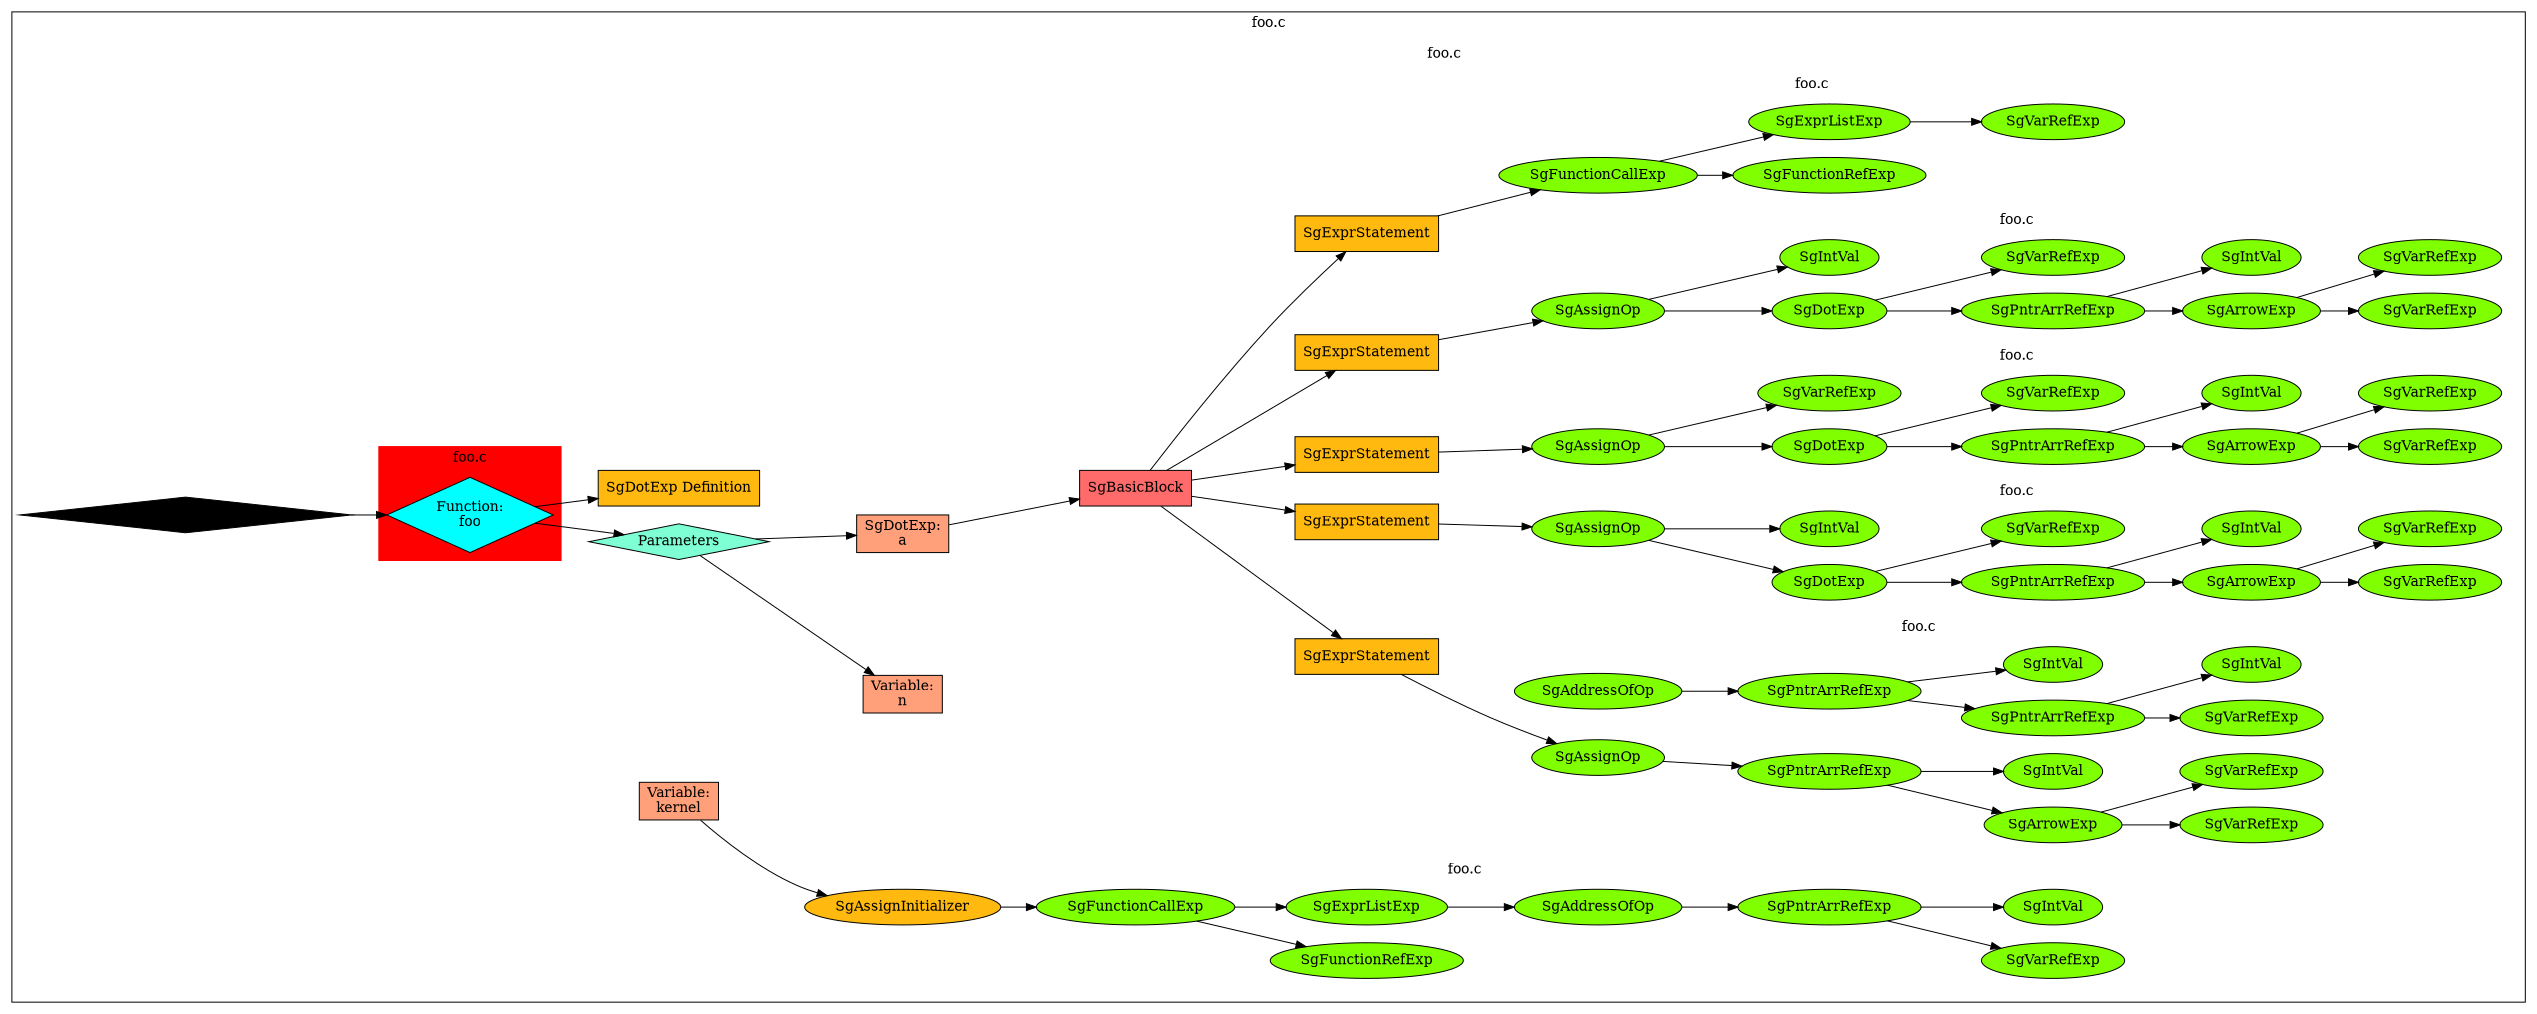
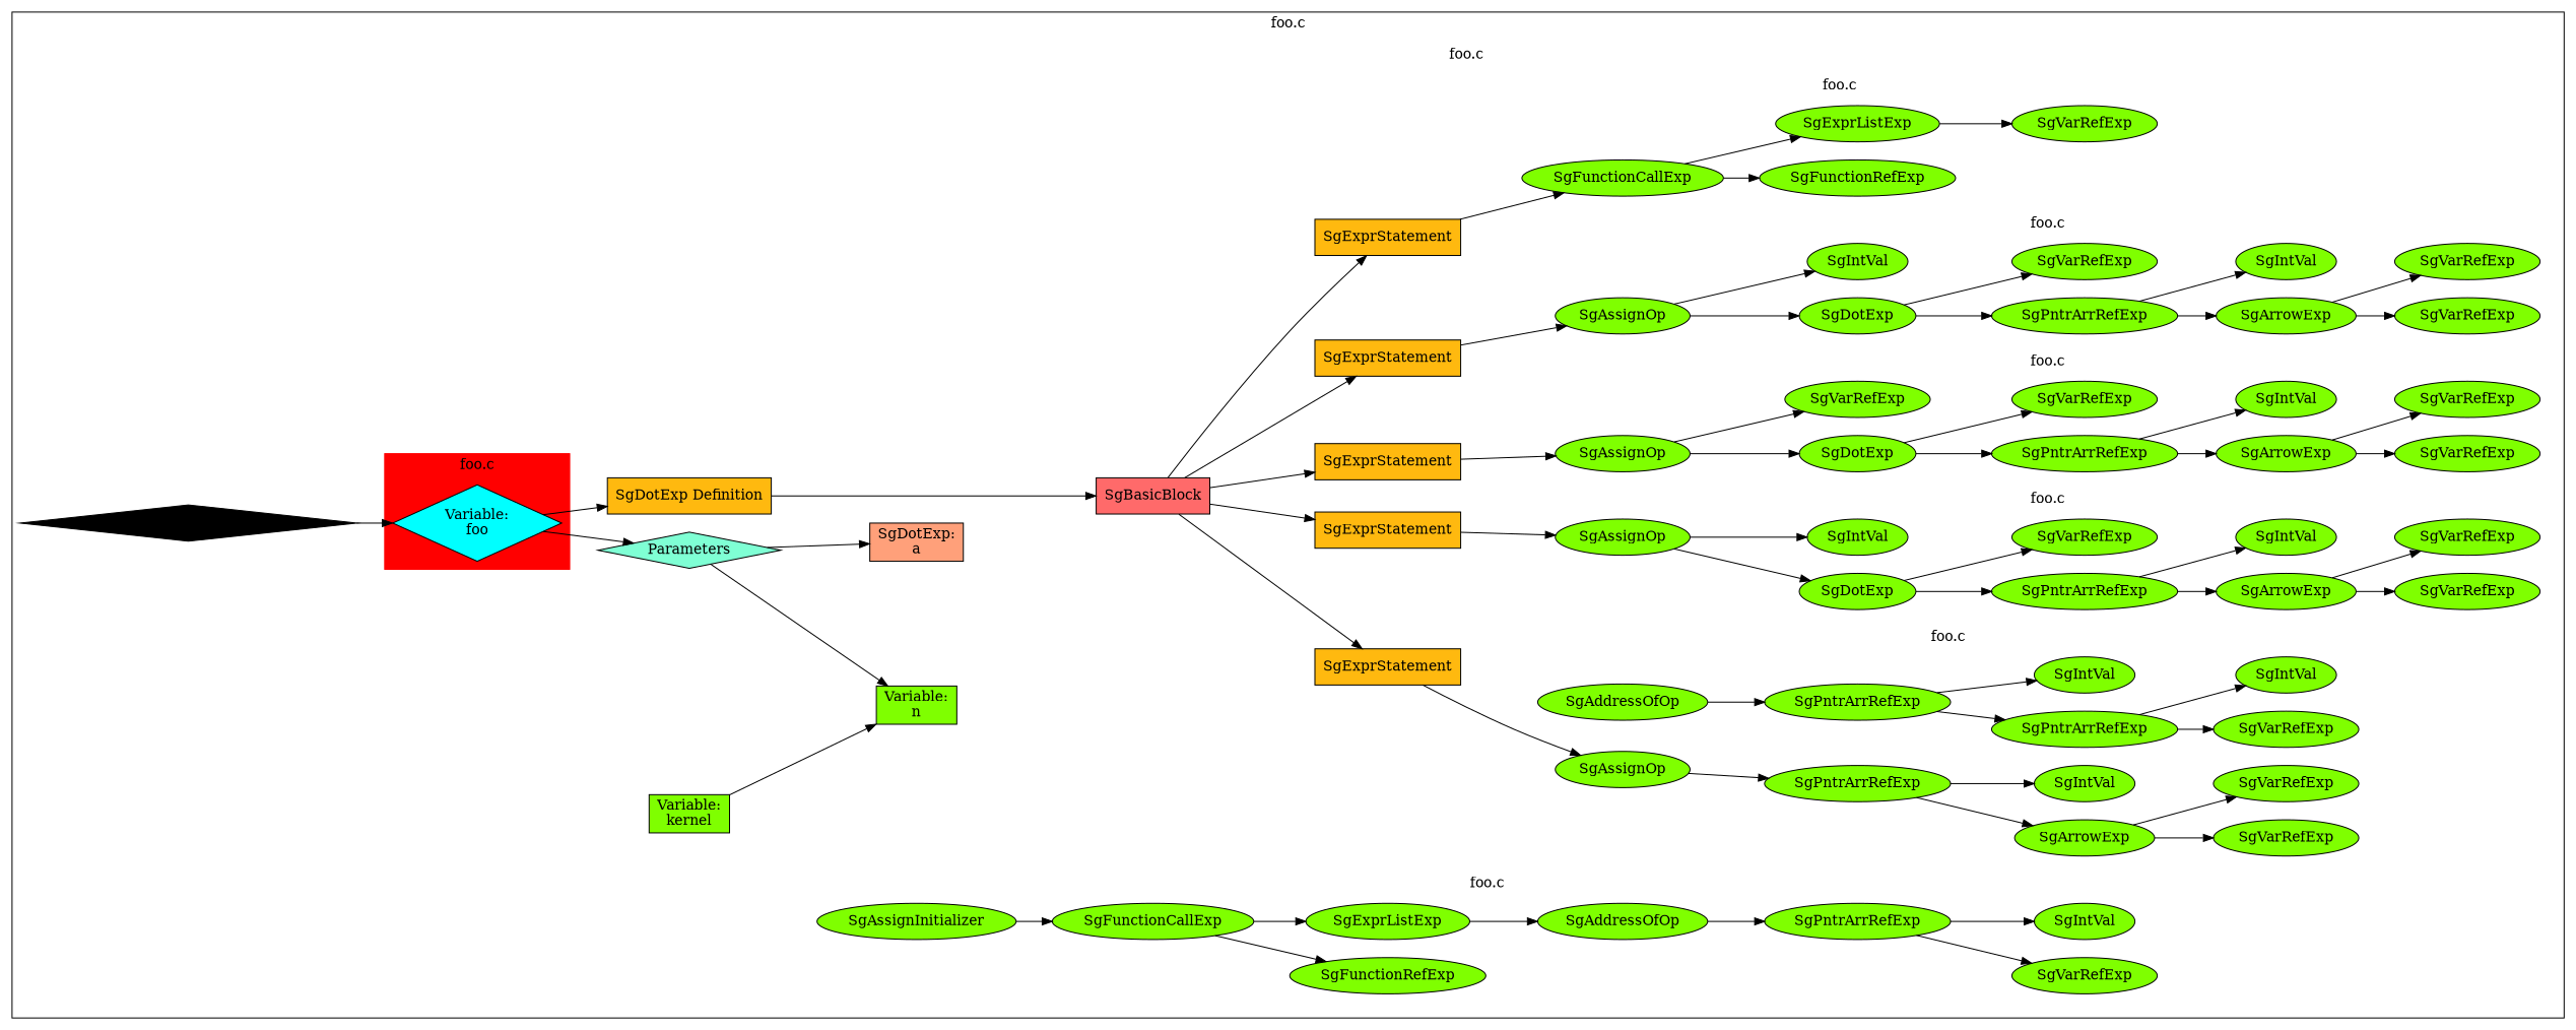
  digraph {
    color=black
    rankdir=LR
    node [color=black fillcolor=chartreuse1 shape=oval style=filled]
    edge [color=black constraint=true]
    n1 [label=SgFunctionRefExp]
    n2 [label=SgVarRefExp]
    n3 [label=SgIntVal]
    n4 [label=SgPntrArrRefExp]
    n5 [label=SgAddressOfOp]
    n6 [label=SgExprListExp]
    n7 [label=SgFunctionCallExp]
-   n8 [fillcolor=darkgoldenrod1 label=SgAssignInitializer]
+   n8 [label=SgAssignInitializer]
    n9 [label=SgFunctionRefExp]
    n10 [label=SgVarRefExp]
    n11 [label=SgExprListExp]
    n12 [label=SgFunctionCallExp]
    n13 [label=SgVarRefExp]
    n14 [label=SgVarRefExp]
    n15 [label=SgArrowExp]
    n16 [label=SgIntVal]
    n17 [label=SgPntrArrRefExp]
    n18 [label=SgVarRefExp]
    n19 [label=SgIntVal]
    n20 [label=SgPntrArrRefExp]
    n21 [label=SgIntVal]
    n22 [label=SgPntrArrRefExp]
    n23 [label=SgAddressOfOp]
    n24 [label=SgAssignOp]
    n25 [label=SgVarRefExp]
    n26 [label=SgVarRefExp]
    n27 [label=SgArrowExp]
    n28 [label=SgIntVal]
    n29 [label=SgPntrArrRefExp]
    n30 [label=SgVarRefExp]
    n31 [label=SgDotExp]
    n32 [label=SgIntVal]
    n33 [label=SgAssignOp]
    n34 [label=SgVarRefExp]
    n35 [label=SgVarRefExp]
    n36 [label=SgArrowExp]
    n37 [label=SgIntVal]
    n38 [label=SgPntrArrRefExp]
    n39 [label=SgVarRefExp]
    n40 [label=SgDotExp]
    n41 [label=SgVarRefExp]
    n42 [label=SgAssignOp]
    n43 [label=SgVarRefExp]
    n44 [label=SgVarRefExp]
    n45 [label=SgArrowExp]
    n46 [label=SgIntVal]
    n47 [label=SgPntrArrRefExp]
    n48 [label=SgVarRefExp]
    n49 [label=SgDotExp]
    n50 [label=SgIntVal]
    n51 [label=SgAssignOp]
-   n52 [fillcolor=cyan label="Function:\nfoo" shape=diamond]
-   n53 [fillcolor=lightsalmon label="Variable:\nn" shape=box]
+   n52 [fillcolor=cyan label="Variable:\nfoo" shape=diamond]
+   n53 [label="Variable:\nn" shape=box]
    n54 [fillcolor=lightsalmon label="SgDotExp:\na" shape=box]
    n55 [fillcolor=aquamarine label=Parameters shape=diamond]
-   n56 [fillcolor=lightsalmon label="Variable:\nkernel" shape=box]
+   n56 [label="Variable:\nkernel" shape=box]
    n57 [fillcolor=darkgoldenrod1 label=SgExprStatement shape=box]
    n58 [fillcolor=darkgoldenrod1 label=SgExprStatement shape=box]
    n59 [fillcolor=darkgoldenrod1 label=SgExprStatement shape=box]
    n60 [fillcolor=darkgoldenrod1 label=SgExprStatement shape=box]
    n61 [fillcolor=darkgoldenrod1 label=SgExprStatement shape=box]
    n62 [fillcolor=indianred1 label=SgBasicBlock shape=box]
    n63 [fillcolor=darkgoldenrod1 label="SgDotExp Definition" shape=box]
    node_0x2ba3062e3730 [fillcolor=black shape=diamond]
    subgraph cluster_1 {
      label="foo.c"
      node_0x2ba3062e3730
      subgraph cluster_2 {
        color=white
        label="foo.c"
        n53
        n54
        n55
        n56
        n57
        n58
        n59
        n60
        n61
        n62
        n63
        subgraph cluster_3 {
          color=white
          label="foo.c"
          n1
          n2
          n3
          n4
          n5
          n6
          n7
          n8
        }
        subgraph cluster_4 {
          color=white
          label="foo.c"
          n9
          n10
          n11
          n12
        }
        subgraph cluster_5 {
          color=white
          label="foo.c"
          n13
          n14
          n15
          n16
          n17
          n18
          n19
          n20
          n21
          n22
          n23
          n24
        }
        subgraph cluster_6 {
          color=white
          label="foo.c"
          n25
          n26
          n27
          n28
          n29
          n30
          n31
          n32
          n33
        }
        subgraph cluster_7 {
          color=white
          label="foo.c"
          n34
          n35
          n36
          n37
          n38
          n39
          n40
          n41
          n42
        }
        subgraph cluster_8 {
          color=white
          label="foo.c"
          n43
          n44
          n45
          n46
          n47
          n48
          n49
          n50
          n51
        }
        subgraph cluster_9 {
          color=red
          label="foo.c"
          style=filled
          n52
        }
      }
    }
    n4 -> n2
    n4 -> n3
    n5 -> n4
    n6 -> n5
    n7 -> n1
    n7 -> n6
    n8 -> n7
    n11 -> n10
    n12 -> n9
    n12 -> n11
    n15 -> n13
    n15 -> n14
    n17 -> n15
    n17 -> n16
    n20 -> n18
    n20 -> n19
    n22 -> n20
    n22 -> n21
    n23 -> n22
    n24 -> n17
    n27 -> n25
    n27 -> n26
    n29 -> n27
    n29 -> n28
    n31 -> n29
    n31 -> n30
    n33 -> n31
    n33 -> n32
    n36 -> n34
    n36 -> n35
    n38 -> n36
    n38 -> n37
    n40 -> n38
    n40 -> n39
    n42 -> n40
    n42 -> n41
    n45 -> n43
    n45 -> n44
    n47 -> n45
    n47 -> n46
    n49 -> n47
    n49 -> n48
    n51 -> n49
    n51 -> n50
    n52 -> n55
    n52 -> n63
    n55 -> n53
    n55 -> n54
-   n56 -> n8
+   n56 -> n53
    n57 -> n24
    n58 -> n33
    n59 -> n42
    n60 -> n51
    n61 -> n12
    n62 -> n57
    n62 -> n58
    n62 -> n59
    n62 -> n60
    n62 -> n61
-   n54 -> n62
+   n63 -> n62
    node_0x2ba3062e3730 -> n52
  }
